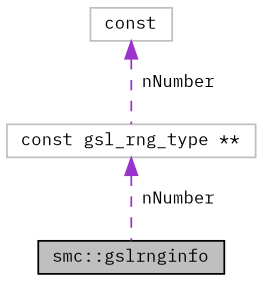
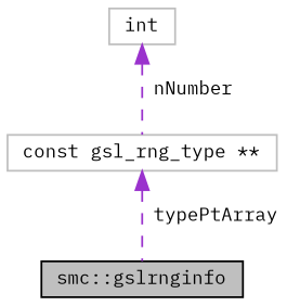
  digraph {
    fontname="IBM Plex Mono"
    node [color=grey75 fillcolor=white fontname="IBM Plex Mono" fontsize=10 shape=record style=filled]
    edge [color=darkorchid3 dir=back fontname="IBM Plex Mono" fontsize=10 labelfontname=Helvetica labelfontsize=10 style=dashed]
    n1 [color=black fillcolor=grey75 fontcolor=black height=0.2 label="smc::gslrnginfo" width=0.4]
    n2 [height=0.2 label="const gsl_rng_type **" width=0.4]
-   n3 [height=0.2 label=const width=0.4]
-   n2 -> n1 [label=" nNumber"]
+   n3 [height=0.2 label=int width=0.4]
+   n2 -> n1 [label=" typePtArray"]
    n3 -> n2 [label=" nNumber"]
  }
